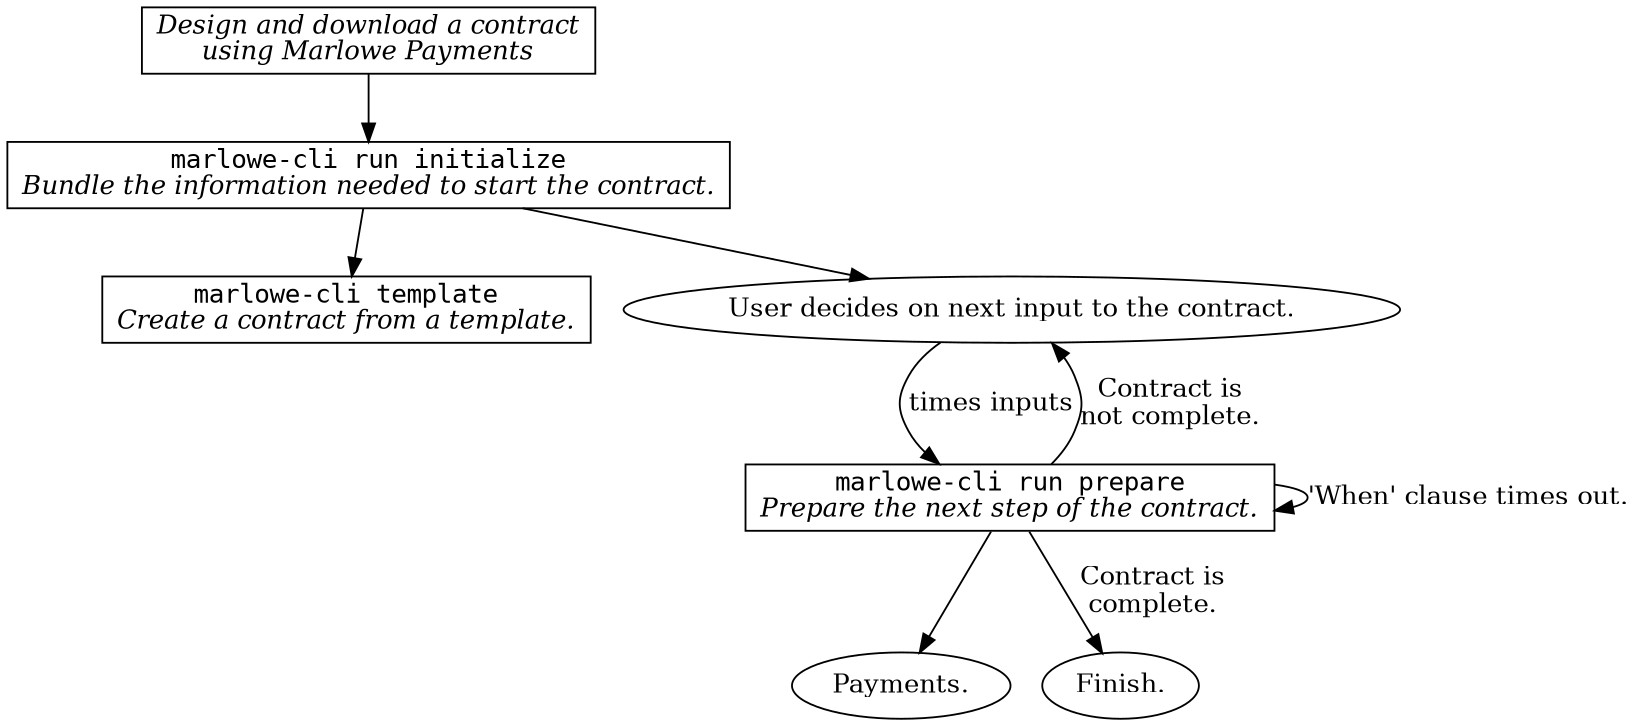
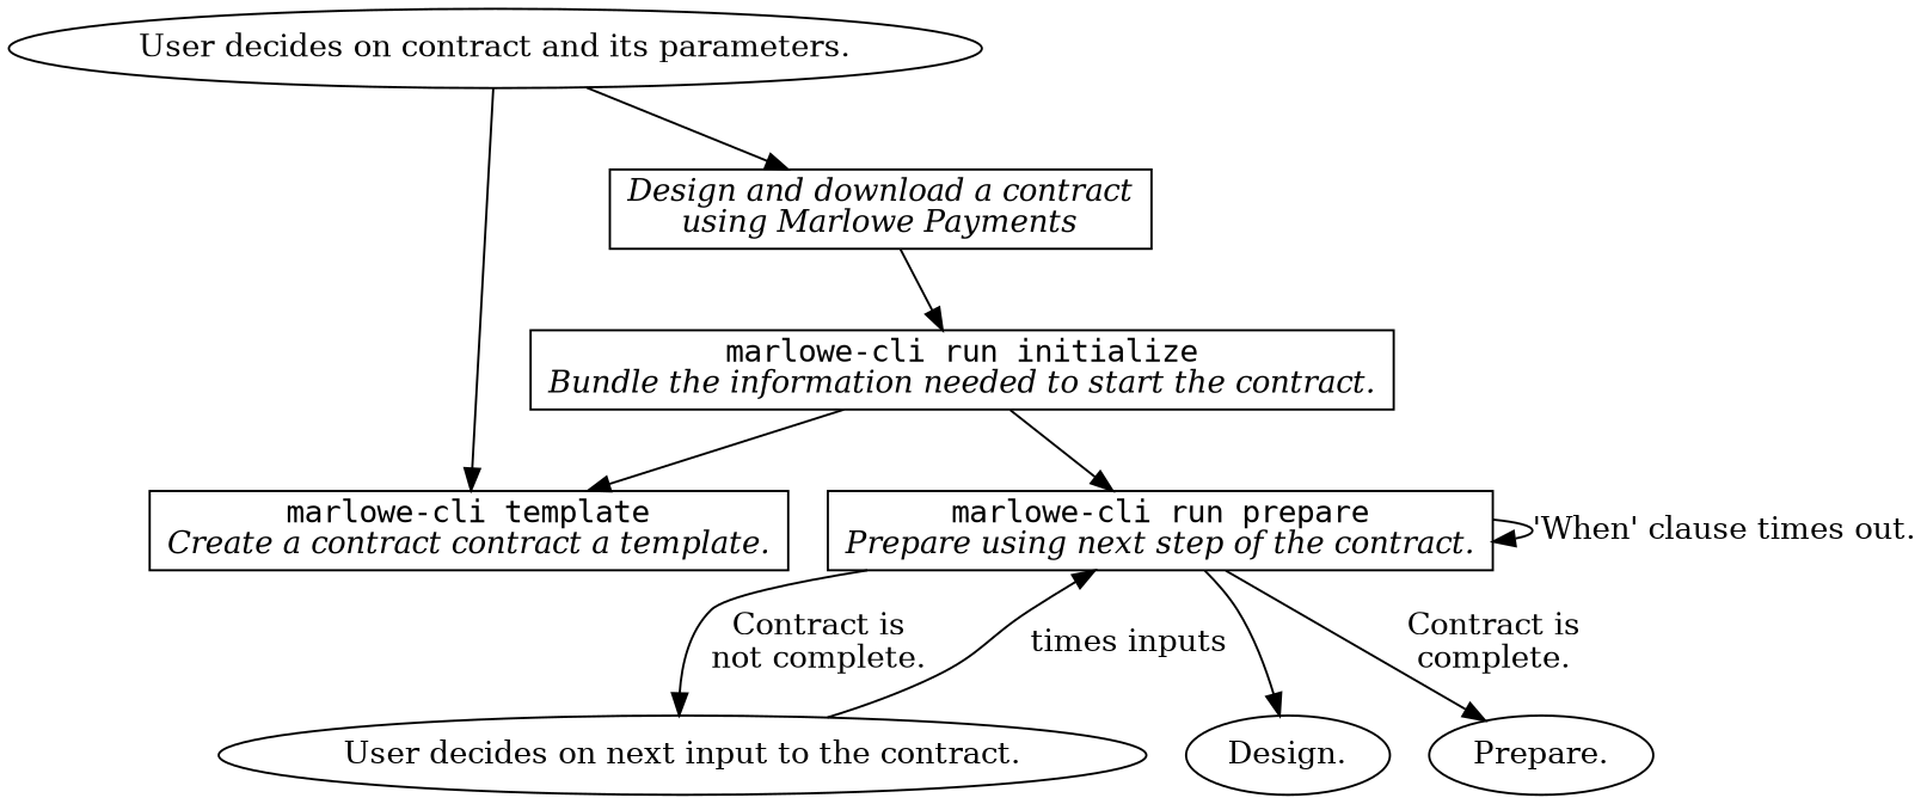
  digraph {
    node [shape=oval]
-   n2 [label=<<font face="monospace">marlowe-cli template</font><br/><i>Create a contract from a template.</i>> shape=box]
+   n1 [label="User decides on contract and its parameters."]
+   n2 [label=<<font face="monospace">marlowe-cli template</font><br/><i>Create a contract contract a template.</i>> shape=box]
    n3 [label=<<i>Design and download a contract<br/>using Marlowe Payments</i>> shape=box]
    n4 [label=<<font face="monospace">marlowe-cli run initialize</font><br/><i>Bundle the information needed to start the contract.</i>> shape=box]
    n5 [label="User decides on next input to the contract."]
-   n6 [label=<<font face="monospace">marlowe-cli run prepare</font><br/><i>Prepare the next step of the contract.</i>> shape=box]
-   n7 [label="Payments."]
-   n8 [label="Finish."]
+   n6 [label=<<font face="monospace">marlowe-cli run prepare</font><br/><i>Prepare using next step of the contract.</i>> shape=box]
+   n7 [label="Design."]
+   n8 [label="Prepare."]
+   n1 -> n2
+   n1 -> n3
    n3 -> n4
    n4 -> n2
-   n4 -> n5
+   n4 -> n6
    n5 -> n6 [label="times inputs"]
    n6 -> n5 [label="Contract is\nnot complete."]
    n6 -> n6 [label="'When' clause times out."]
    n6 -> n7
    n6 -> n8 [label="Contract is\ncomplete."]
  }
